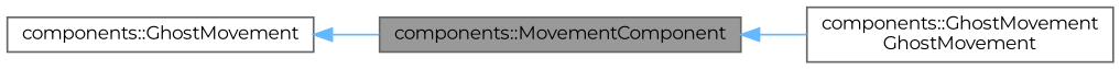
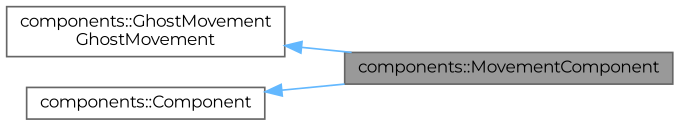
  digraph {
    fontname=Montserrat
    rankdir=LR
    node [color=gray40 fillcolor=white fontname=Montserrat fontsize=10 shape=box style=filled]
    edge [color=steelblue1 dir=back fontname=Montserrat fontsize=10 labelfontname=Helvetica labelfontsize=10 style=solid]
    n1 [fillcolor=grey60 fontcolor=black height=0.2 label="components::MovementComponent" width=0.4]
    n2 [height=0.2 label="components::GhostMovement\lGhostMovement" width=0.4]
-   n3 [height=0.2 label="components::GhostMovement" width=0.4]
-   n1 -> n2
+   n3 [height=0.2 label="components::Component" width=0.4]
+   n2 -> n1
    n3 -> n1
  }
